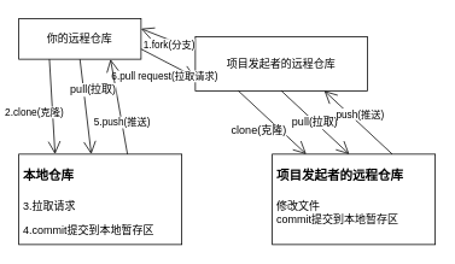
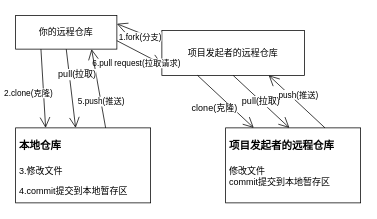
  <mxCell id="0" />
  <mxCell id="1" parent="0" />
  <mxCell id="2" value="你的远程仓库" style="rounded=0;whiteSpace=wrap;html=1;" parent="1" vertex="1"><mxGeometry x="20" y="20" width="135" height="45" as="geometry" /></mxCell>
  <mxCell id="3" value="项目发起者的远程仓库" style="whiteSpace=wrap;html=1;" parent="1" vertex="1"><mxGeometry x="215" y="40" width="190" height="60" as="geometry" /></mxCell>
  <mxCell id="4" value="1.fork(分支)" style="endArrow=open;endFill=1;endSize=12;html=1;rounded=0;entryX=1;entryY=0.25;entryDx=0;entryDy=0;exitX=0;exitY=0.25;exitDx=0;exitDy=0;" parent="1" source="3" target="2" edge="1"><mxGeometry x="-0.091" y="5" width="160" relative="1" as="geometry"><mxPoint x="210" y="40" as="sourcePoint" /><mxPoint x="370" y="40" as="targetPoint" /><mxPoint as="offset" /></mxGeometry></mxCell>
  <mxCell id="5" value="6.pull request(拉取请求)" style="endArrow=open;endFill=1;endSize=12;html=1;rounded=0;exitX=1;exitY=0.75;exitDx=0;exitDy=0;entryX=0;entryY=0.75;entryDx=0;entryDy=0;" parent="1" source="2" target="3" edge="1"><mxGeometry x="0.091" y="-15" width="160" relative="1" as="geometry"><mxPoint x="230" y="40" as="sourcePoint" /><mxPoint x="390" y="40" as="targetPoint" /><mxPoint as="offset" /></mxGeometry></mxCell>
  <mxCell id="6" value="2.clone(克隆)" style="endArrow=open;endFill=1;endSize=12;html=1;rounded=0;exitX=0.25;exitY=1;exitDx=0;exitDy=0;entryX=0.25;entryY=0;entryDx=0;entryDy=0;" parent="1" source="2" edge="1"><mxGeometry x="0.111" y="-20" width="160" relative="1" as="geometry"><mxPoint x="100" y="100" as="sourcePoint" /><mxPoint x="60" y="170" as="targetPoint" /><mxPoint as="offset" /></mxGeometry></mxCell>
  <mxCell id="7" value="5.push(推送)" style="endArrow=open;endFill=1;endSize=12;html=1;rounded=0;entryX=0.75;entryY=1;entryDx=0;entryDy=0;exitX=0.75;exitY=0;exitDx=0;exitDy=0;" parent="1" target="2" edge="1"><mxGeometry x="-0.333" width="160" relative="1" as="geometry"><mxPoint x="140" y="170" as="sourcePoint" /><mxPoint x="220" y="110" as="targetPoint" /><mxPoint as="offset" /></mxGeometry></mxCell>
  <mxCell id="8" value="&lt;font style=&quot;font-size: 12px;&quot;&gt;pull(拉取)&lt;/font&gt;" style="endArrow=open;endFill=1;endSize=12;html=1;rounded=0;fontSize=6;exitX=0.5;exitY=1;exitDx=0;exitDy=0;entryX=0.5;entryY=0;entryDx=0;entryDy=0;" parent="1" source="2" edge="1"><mxGeometry x="-0.333" y="10" width="160" relative="1" as="geometry"><mxPoint x="210" y="100" as="sourcePoint" /><mxPoint x="100" y="170" as="targetPoint" /><mxPoint as="offset" /></mxGeometry></mxCell>
  <mxCell id="9" value="clone(克隆)" style="endArrow=open;endFill=1;endSize=12;html=1;rounded=0;fontSize=12;exitX=0.25;exitY=1;exitDx=0;exitDy=0;entryX=0.25;entryY=0;entryDx=0;entryDy=0;" parent="1" source="3" edge="1"><mxGeometry x="-0.111" y="-17" width="160" relative="1" as="geometry"><mxPoint x="250" y="140" as="sourcePoint" /><mxPoint x="337.5" y="170" as="targetPoint" /><mxPoint as="offset" /></mxGeometry></mxCell>
  <mxCell id="10" value="&lt;font style=&quot;font-size: 12px;&quot;&gt;pull(拉取)&lt;/font&gt;" style="endArrow=open;endFill=1;endSize=12;html=1;rounded=0;fontSize=6;exitX=0.5;exitY=1;exitDx=0;exitDy=0;entryX=0.5;entryY=0;entryDx=0;entryDy=0;" parent="1" source="3" edge="1"><mxGeometry x="0.003" width="160" relative="1" as="geometry"><mxPoint x="440" y="80" as="sourcePoint" /><mxPoint x="385" y="170" as="targetPoint" /><mxPoint as="offset" /></mxGeometry></mxCell>
  <mxCell id="11" value="push(推送)" style="endArrow=open;endFill=1;endSize=12;html=1;rounded=0;entryX=0.75;entryY=1;entryDx=0;entryDy=0;exitX=0.75;exitY=0;exitDx=0;exitDy=0;" parent="1" target="3" edge="1"><mxGeometry x="0.111" y="-7" width="160" relative="1" as="geometry"><mxPoint x="432.5" y="170" as="sourcePoint" /><mxPoint x="450" y="80" as="targetPoint" /><mxPoint x="1" as="offset" /></mxGeometry></mxCell>
- <mxCell id="12" value="&lt;h1&gt;&lt;font style=&quot;font-size: 14px;&quot;&gt;本地仓库&lt;/font&gt;&lt;/h1&gt;&lt;p&gt;3.拉取请求&lt;/p&gt;&lt;p&gt;4.commit提交到本地暂存区&lt;/p&gt;" style="text;html=1;strokeColor=default;fillColor=none;spacing=5;spacingTop=-20;whiteSpace=wrap;overflow=hidden;rounded=0;" vertex="1" parent="1"><mxGeometry x="20" y="170" width="180" height="100" as="geometry" /></mxCell>
+ <mxCell id="12" value="&lt;h1&gt;&lt;font style=&quot;font-size: 14px;&quot;&gt;本地仓库&lt;/font&gt;&lt;/h1&gt;&lt;p&gt;3.修改文件&lt;/p&gt;&lt;p&gt;4.commit提交到本地暂存区&lt;/p&gt;" style="text;html=1;strokeColor=default;fillColor=none;spacing=5;spacingTop=-20;whiteSpace=wrap;overflow=hidden;rounded=0;" vertex="1" parent="1"><mxGeometry x="20" y="170" width="180" height="100" as="geometry" /></mxCell>
  <mxCell id="13" value="&lt;h1&gt;&lt;font style=&quot;font-size: 14px;&quot;&gt;项目发起者的远程仓库&lt;/font&gt;&lt;/h1&gt;&lt;div&gt;&lt;font style=&quot;font-size: 12px;&quot;&gt;修改文件&lt;/font&gt;&lt;/div&gt;&lt;div&gt;&lt;font style=&quot;font-size: 12px;&quot;&gt;commit提交到本地暂存区&lt;/font&gt;&lt;/div&gt;" style="text;html=1;strokeColor=default;fillColor=none;spacing=5;spacingTop=-20;whiteSpace=wrap;overflow=hidden;rounded=0;" vertex="1" parent="1"><mxGeometry x="300" y="170" width="180" height="100" as="geometry" /></mxCell>
